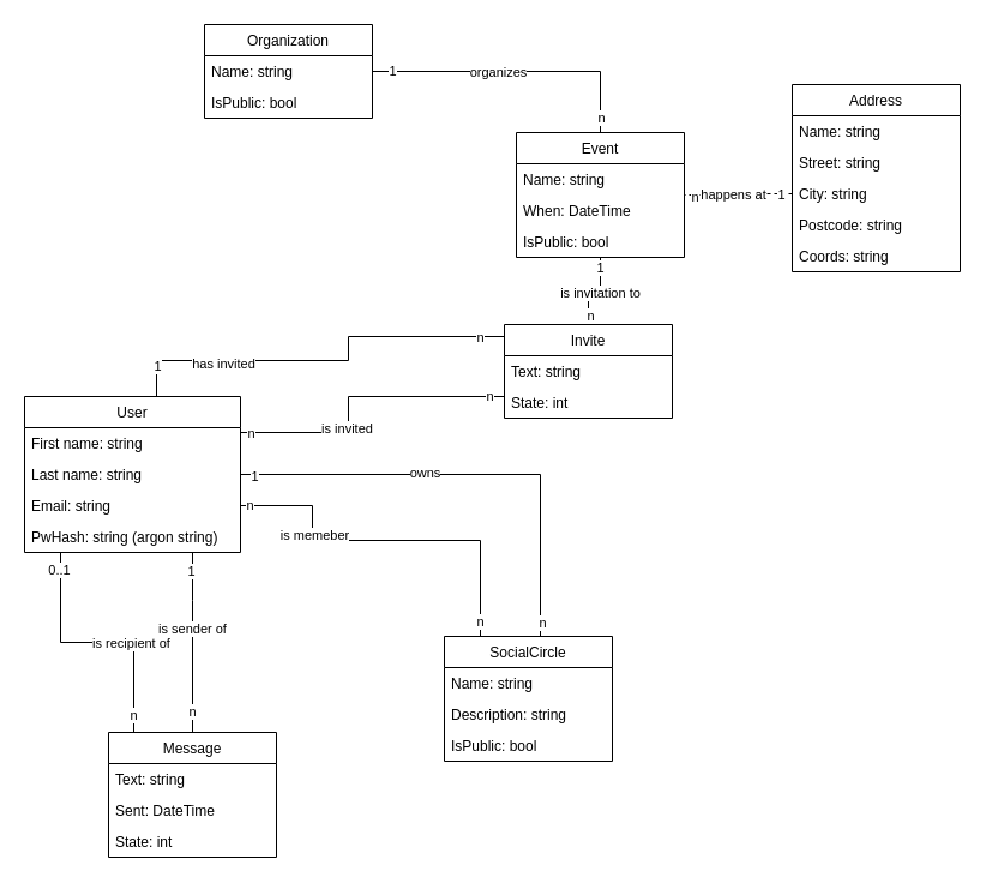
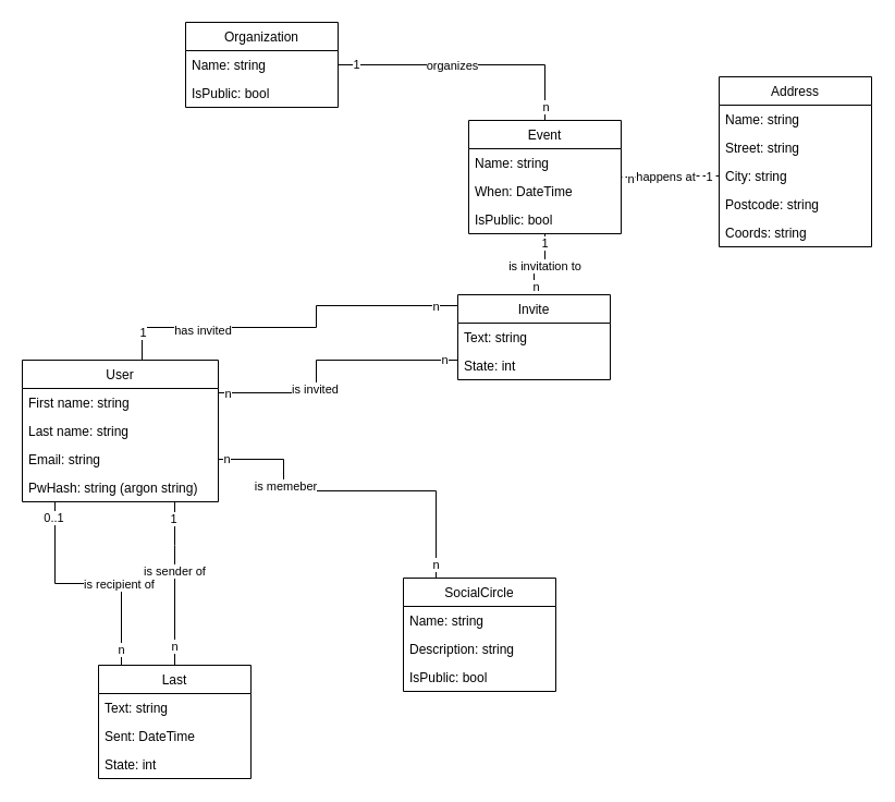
  <mxCell id="0" />
  <mxCell id="1" parent="0" />
  <mxCell id="2" style="edgeStyle=orthogonalEdgeStyle;rounded=0;orthogonalLoop=1;jettySize=auto;html=1;endArrow=none;endFill=0;" parent="1" source="18" target="52" edge="1"><mxGeometry relative="1" as="geometry"><Array as="points"><mxPoint x="130" y="300" /><mxPoint x="290" y="300" /><mxPoint x="290" y="280" /></Array></mxGeometry></mxCell>
  <mxCell id="3" value="has invited" style="edgeLabel;html=1;align=center;verticalAlign=middle;resizable=0;points=[];" parent="2" vertex="1" connectable="0"><mxGeometry x="-0.5" y="-2" relative="1" as="geometry"><mxPoint as="offset" /></mxGeometry></mxCell>
  <mxCell id="4" value="1" style="edgeLabel;html=1;align=center;verticalAlign=middle;resizable=0;points=[];" parent="2" vertex="1" connectable="0"><mxGeometry x="-0.85" relative="1" as="geometry"><mxPoint as="offset" /></mxGeometry></mxCell>
  <mxCell id="5" value="n" style="edgeLabel;html=1;align=center;verticalAlign=middle;resizable=0;points=[];" parent="2" vertex="1" connectable="0"><mxGeometry x="0.878" relative="1" as="geometry"><mxPoint as="offset" /></mxGeometry></mxCell>
  <mxCell id="6" style="edgeStyle=orthogonalEdgeStyle;rounded=0;orthogonalLoop=1;jettySize=auto;html=1;endArrow=none;endFill=0;" parent="1" source="18" target="52" edge="1"><mxGeometry relative="1" as="geometry"><Array as="points"><mxPoint x="290" y="360" /><mxPoint x="290" y="330" /></Array></mxGeometry></mxCell>
  <mxCell id="7" value="is invited" style="edgeLabel;html=1;align=center;verticalAlign=middle;resizable=0;points=[];" parent="6" vertex="1" connectable="0"><mxGeometry x="-0.248" y="2" relative="1" as="geometry"><mxPoint as="offset" /></mxGeometry></mxCell>
  <mxCell id="8" value="n" style="edgeLabel;html=1;align=center;verticalAlign=middle;resizable=0;points=[];" parent="6" vertex="1" connectable="0"><mxGeometry x="-0.936" relative="1" as="geometry"><mxPoint as="offset" /></mxGeometry></mxCell>
  <mxCell id="9" value="n" style="edgeLabel;html=1;align=center;verticalAlign=middle;resizable=0;points=[];" parent="6" vertex="1" connectable="0"><mxGeometry x="0.893" y="1" relative="1" as="geometry"><mxPoint as="offset" /></mxGeometry></mxCell>
  <mxCell id="10" style="edgeStyle=orthogonalEdgeStyle;rounded=0;orthogonalLoop=1;jettySize=auto;html=1;endArrow=none;endFill=0;" parent="1" source="18" target="38" edge="1"><mxGeometry relative="1" as="geometry"><Array as="points"><mxPoint x="160" y="500" /><mxPoint x="160" y="500" /></Array></mxGeometry></mxCell>
  <mxCell id="11" value="is sender of" style="edgeLabel;html=1;align=center;verticalAlign=middle;resizable=0;points=[];" parent="10" vertex="1" connectable="0"><mxGeometry x="-0.164" y="-1" relative="1" as="geometry"><mxPoint as="offset" /></mxGeometry></mxCell>
  <mxCell id="12" value="1" style="edgeLabel;html=1;align=center;verticalAlign=middle;resizable=0;points=[];" parent="10" vertex="1" connectable="0"><mxGeometry x="-0.8" y="-2" relative="1" as="geometry"><mxPoint as="offset" /></mxGeometry></mxCell>
  <mxCell id="13" value="n" style="edgeLabel;html=1;align=center;verticalAlign=middle;resizable=0;points=[];" parent="10" vertex="1" connectable="0"><mxGeometry x="0.76" y="-1" relative="1" as="geometry"><mxPoint as="offset" /></mxGeometry></mxCell>
  <mxCell id="14" style="edgeStyle=orthogonalEdgeStyle;rounded=0;orthogonalLoop=1;jettySize=auto;html=1;endArrow=none;endFill=0;" parent="1" edge="1"><mxGeometry relative="1" as="geometry"><mxPoint x="91" y="460" as="sourcePoint" /><mxPoint x="111" y="610" as="targetPoint" /><Array as="points"><mxPoint x="50" y="460" /><mxPoint x="50" y="535" /><mxPoint x="111" y="535" /></Array></mxGeometry></mxCell>
  <mxCell id="15" value="is recipient of" style="edgeLabel;html=1;align=center;verticalAlign=middle;resizable=0;points=[];" parent="14" vertex="1" connectable="0"><mxGeometry x="0.377" relative="1" as="geometry"><mxPoint as="offset" /></mxGeometry></mxCell>
  <mxCell id="16" value="0..1" style="edgeLabel;html=1;align=center;verticalAlign=middle;resizable=0;points=[];" parent="14" vertex="1" connectable="0"><mxGeometry x="-0.564" y="-2" relative="1" as="geometry"><mxPoint as="offset" /></mxGeometry></mxCell>
  <mxCell id="17" value="n" style="edgeLabel;html=1;align=center;verticalAlign=middle;resizable=0;points=[];" parent="14" vertex="1" connectable="0"><mxGeometry x="0.881" y="-1" relative="1" as="geometry"><mxPoint as="offset" /></mxGeometry></mxCell>
  <mxCell id="18" value="User" style="swimlane;fontStyle=0;childLayout=stackLayout;horizontal=1;startSize=26;fillColor=none;horizontalStack=0;resizeParent=1;resizeParentMax=0;resizeLast=0;collapsible=1;marginBottom=0;" parent="1" vertex="1"><mxGeometry x="20" y="330" width="180" height="130" as="geometry" /></mxCell>
  <mxCell id="19" value="First name: string" style="text;strokeColor=none;fillColor=none;align=left;verticalAlign=top;spacingLeft=4;spacingRight=4;overflow=hidden;rotatable=0;points=[[0,0.5],[1,0.5]];portConstraint=eastwest;" parent="18" vertex="1"><mxGeometry y="26" width="180" height="26" as="geometry" /></mxCell>
  <mxCell id="20" value="Last name: string" style="text;strokeColor=none;fillColor=none;align=left;verticalAlign=top;spacingLeft=4;spacingRight=4;overflow=hidden;rotatable=0;points=[[0,0.5],[1,0.5]];portConstraint=eastwest;" parent="18" vertex="1"><mxGeometry y="52" width="180" height="26" as="geometry" /></mxCell>
  <mxCell id="21" value="Email: string" style="text;strokeColor=none;fillColor=none;align=left;verticalAlign=top;spacingLeft=4;spacingRight=4;overflow=hidden;rotatable=0;points=[[0,0.5],[1,0.5]];portConstraint=eastwest;" parent="18" vertex="1"><mxGeometry y="78" width="180" height="26" as="geometry" /></mxCell>
  <mxCell id="22" value="PwHash: string (argon string)" style="text;strokeColor=none;fillColor=none;align=left;verticalAlign=top;spacingLeft=4;spacingRight=4;overflow=hidden;rotatable=0;points=[[0,0.5],[1,0.5]];portConstraint=eastwest;" parent="18" vertex="1"><mxGeometry y="104" width="180" height="26" as="geometry" /></mxCell>
  <mxCell id="23" value="SocialCircle" style="swimlane;fontStyle=0;childLayout=stackLayout;horizontal=1;startSize=26;fillColor=none;horizontalStack=0;resizeParent=1;resizeParentMax=0;resizeLast=0;collapsible=1;marginBottom=0;" parent="1" vertex="1"><mxGeometry x="370" y="530" width="140" height="104" as="geometry" /></mxCell>
  <mxCell id="24" value="Name: string" style="text;strokeColor=none;fillColor=none;align=left;verticalAlign=top;spacingLeft=4;spacingRight=4;overflow=hidden;rotatable=0;points=[[0,0.5],[1,0.5]];portConstraint=eastwest;" parent="23" vertex="1"><mxGeometry y="26" width="140" height="26" as="geometry" /></mxCell>
  <mxCell id="25" value="Description: string" style="text;strokeColor=none;fillColor=none;align=left;verticalAlign=top;spacingLeft=4;spacingRight=4;overflow=hidden;rotatable=0;points=[[0,0.5],[1,0.5]];portConstraint=eastwest;" parent="23" vertex="1"><mxGeometry y="52" width="140" height="26" as="geometry" /></mxCell>
  <mxCell id="26" value="IsPublic: bool" style="text;strokeColor=none;fillColor=none;align=left;verticalAlign=top;spacingLeft=4;spacingRight=4;overflow=hidden;rotatable=0;points=[[0,0.5],[1,0.5]];portConstraint=eastwest;" parent="23" vertex="1"><mxGeometry y="78" width="140" height="26" as="geometry" /></mxCell>
  <mxCell id="27" value="Event" style="swimlane;fontStyle=0;childLayout=stackLayout;horizontal=1;startSize=26;fillColor=none;horizontalStack=0;resizeParent=1;resizeParentMax=0;resizeLast=0;collapsible=1;marginBottom=0;" parent="1" vertex="1"><mxGeometry x="430" y="110" width="140" height="104" as="geometry" /></mxCell>
  <mxCell id="28" value="Name: string" style="text;strokeColor=none;fillColor=none;align=left;verticalAlign=top;spacingLeft=4;spacingRight=4;overflow=hidden;rotatable=0;points=[[0,0.5],[1,0.5]];portConstraint=eastwest;" parent="27" vertex="1"><mxGeometry y="26" width="140" height="26" as="geometry" /></mxCell>
  <mxCell id="29" value="When: DateTime" style="text;strokeColor=none;fillColor=none;align=left;verticalAlign=top;spacingLeft=4;spacingRight=4;overflow=hidden;rotatable=0;points=[[0,0.5],[1,0.5]];portConstraint=eastwest;" parent="27" vertex="1"><mxGeometry y="52" width="140" height="26" as="geometry" /></mxCell>
  <mxCell id="30" value="IsPublic: bool" style="text;strokeColor=none;fillColor=none;align=left;verticalAlign=top;spacingLeft=4;spacingRight=4;overflow=hidden;rotatable=0;points=[[0,0.5],[1,0.5]];portConstraint=eastwest;" parent="27" vertex="1"><mxGeometry y="78" width="140" height="26" as="geometry" /></mxCell>
  <mxCell id="31" style="edgeStyle=orthogonalEdgeStyle;rounded=0;orthogonalLoop=1;jettySize=auto;html=1;endArrow=none;endFill=0;" parent="1" source="35" target="27" edge="1"><mxGeometry relative="1" as="geometry" /></mxCell>
  <mxCell id="32" value="organizes" style="edgeLabel;html=1;align=center;verticalAlign=middle;resizable=0;points=[];" parent="31" vertex="1" connectable="0"><mxGeometry x="-0.135" relative="1" as="geometry"><mxPoint as="offset" /></mxGeometry></mxCell>
  <mxCell id="33" value="n" style="edgeLabel;html=1;align=center;verticalAlign=middle;resizable=0;points=[];" parent="31" vertex="1" connectable="0"><mxGeometry x="0.894" relative="1" as="geometry"><mxPoint as="offset" /></mxGeometry></mxCell>
  <mxCell id="34" value="1" style="edgeLabel;html=1;align=center;verticalAlign=middle;resizable=0;points=[];" parent="31" vertex="1" connectable="0"><mxGeometry x="-0.868" y="1" relative="1" as="geometry"><mxPoint as="offset" /></mxGeometry></mxCell>
  <mxCell id="35" value="Organization" style="swimlane;fontStyle=0;childLayout=stackLayout;horizontal=1;startSize=26;fillColor=none;horizontalStack=0;resizeParent=1;resizeParentMax=0;resizeLast=0;collapsible=1;marginBottom=0;" parent="1" vertex="1"><mxGeometry x="170" y="20" width="140" height="78" as="geometry" /></mxCell>
  <mxCell id="36" value="Name: string" style="text;strokeColor=none;fillColor=none;align=left;verticalAlign=top;spacingLeft=4;spacingRight=4;overflow=hidden;rotatable=0;points=[[0,0.5],[1,0.5]];portConstraint=eastwest;" parent="35" vertex="1"><mxGeometry y="26" width="140" height="26" as="geometry" /></mxCell>
  <mxCell id="37" value="IsPublic: bool" style="text;strokeColor=none;fillColor=none;align=left;verticalAlign=top;spacingLeft=4;spacingRight=4;overflow=hidden;rotatable=0;points=[[0,0.5],[1,0.5]];portConstraint=eastwest;" parent="35" vertex="1"><mxGeometry y="52" width="140" height="26" as="geometry" /></mxCell>
- <mxCell id="38" value="Message" style="swimlane;fontStyle=0;childLayout=stackLayout;horizontal=1;startSize=26;fillColor=none;horizontalStack=0;resizeParent=1;resizeParentMax=0;resizeLast=0;collapsible=1;marginBottom=0;" parent="1" vertex="1"><mxGeometry x="90" y="610" width="140" height="104" as="geometry" /></mxCell>
+ <mxCell id="38" value="Last" style="swimlane;fontStyle=0;childLayout=stackLayout;horizontal=1;startSize=26;fillColor=none;horizontalStack=0;resizeParent=1;resizeParentMax=0;resizeLast=0;collapsible=1;marginBottom=0;" parent="1" vertex="1"><mxGeometry x="90" y="610" width="140" height="104" as="geometry" /></mxCell>
  <mxCell id="39" value="Text: string" style="text;strokeColor=none;fillColor=none;align=left;verticalAlign=top;spacingLeft=4;spacingRight=4;overflow=hidden;rotatable=0;points=[[0,0.5],[1,0.5]];portConstraint=eastwest;" parent="38" vertex="1"><mxGeometry y="26" width="140" height="26" as="geometry" /></mxCell>
  <mxCell id="40" value="Sent: DateTime" style="text;strokeColor=none;fillColor=none;align=left;verticalAlign=top;spacingLeft=4;spacingRight=4;overflow=hidden;rotatable=0;points=[[0,0.5],[1,0.5]];portConstraint=eastwest;" parent="38" vertex="1"><mxGeometry y="52" width="140" height="26" as="geometry" /></mxCell>
  <mxCell id="41" value="State: int" style="text;strokeColor=none;fillColor=none;align=left;verticalAlign=top;spacingLeft=4;spacingRight=4;overflow=hidden;rotatable=0;points=[[0,0.5],[1,0.5]];portConstraint=eastwest;" parent="38" vertex="1"><mxGeometry y="78" width="140" height="26" as="geometry" /></mxCell>
  <mxCell id="42" value="Address" style="swimlane;fontStyle=0;childLayout=stackLayout;horizontal=1;startSize=26;fillColor=none;horizontalStack=0;resizeParent=1;resizeParentMax=0;resizeLast=0;collapsible=1;marginBottom=0;" parent="1" vertex="1"><mxGeometry x="660" y="70" width="140" height="156" as="geometry" /></mxCell>
  <mxCell id="43" value="Name: string" style="text;strokeColor=none;fillColor=none;align=left;verticalAlign=top;spacingLeft=4;spacingRight=4;overflow=hidden;rotatable=0;points=[[0,0.5],[1,0.5]];portConstraint=eastwest;" parent="42" vertex="1"><mxGeometry y="26" width="140" height="26" as="geometry" /></mxCell>
  <mxCell id="44" value="Street: string" style="text;strokeColor=none;fillColor=none;align=left;verticalAlign=top;spacingLeft=4;spacingRight=4;overflow=hidden;rotatable=0;points=[[0,0.5],[1,0.5]];portConstraint=eastwest;" parent="42" vertex="1"><mxGeometry y="52" width="140" height="26" as="geometry" /></mxCell>
  <mxCell id="45" value="City: string" style="text;strokeColor=none;fillColor=none;align=left;verticalAlign=top;spacingLeft=4;spacingRight=4;overflow=hidden;rotatable=0;points=[[0,0.5],[1,0.5]];portConstraint=eastwest;" parent="42" vertex="1"><mxGeometry y="78" width="140" height="26" as="geometry" /></mxCell>
  <mxCell id="46" value="Postcode: string" style="text;strokeColor=none;fillColor=none;align=left;verticalAlign=top;spacingLeft=4;spacingRight=4;overflow=hidden;rotatable=0;points=[[0,0.5],[1,0.5]];portConstraint=eastwest;" parent="42" vertex="1"><mxGeometry y="104" width="140" height="26" as="geometry" /></mxCell>
  <mxCell id="47" value="Coords: string" style="text;strokeColor=none;fillColor=none;align=left;verticalAlign=top;spacingLeft=4;spacingRight=4;overflow=hidden;rotatable=0;points=[[0,0.5],[1,0.5]];portConstraint=eastwest;" parent="42" vertex="1"><mxGeometry y="130" width="140" height="26" as="geometry" /></mxCell>
  <mxCell id="48" style="edgeStyle=orthogonalEdgeStyle;rounded=0;orthogonalLoop=1;jettySize=auto;html=1;endArrow=none;endFill=0;" parent="1" source="52" target="27" edge="1"><mxGeometry relative="1" as="geometry" /></mxCell>
  <mxCell id="49" value="is invitation to" style="edgeLabel;html=1;align=center;verticalAlign=middle;resizable=0;points=[];" parent="48" vertex="1" connectable="0"><mxGeometry x="0.122" y="-1" relative="1" as="geometry"><mxPoint as="offset" /></mxGeometry></mxCell>
  <mxCell id="50" value="1" style="edgeLabel;html=1;align=center;verticalAlign=middle;resizable=0;points=[];" parent="48" vertex="1" connectable="0"><mxGeometry x="0.756" y="1" relative="1" as="geometry"><mxPoint as="offset" /></mxGeometry></mxCell>
  <mxCell id="51" value="n" style="edgeLabel;html=1;align=center;verticalAlign=middle;resizable=0;points=[];" parent="48" vertex="1" connectable="0"><mxGeometry x="-0.759" y="-1" relative="1" as="geometry"><mxPoint as="offset" /></mxGeometry></mxCell>
  <mxCell id="52" value="Invite" style="swimlane;fontStyle=0;childLayout=stackLayout;horizontal=1;startSize=26;fillColor=none;horizontalStack=0;resizeParent=1;resizeParentMax=0;resizeLast=0;collapsible=1;marginBottom=0;" parent="1" vertex="1"><mxGeometry x="420" y="270" width="140" height="78" as="geometry" /></mxCell>
  <mxCell id="53" value="Text: string" style="text;strokeColor=none;fillColor=none;align=left;verticalAlign=top;spacingLeft=4;spacingRight=4;overflow=hidden;rotatable=0;points=[[0,0.5],[1,0.5]];portConstraint=eastwest;" parent="52" vertex="1"><mxGeometry y="26" width="140" height="26" as="geometry" /></mxCell>
  <mxCell id="54" value="State: int" style="text;strokeColor=none;fillColor=none;align=left;verticalAlign=top;spacingLeft=4;spacingRight=4;overflow=hidden;rotatable=0;points=[[0,0.5],[1,0.5]];portConstraint=eastwest;" parent="52" vertex="1"><mxGeometry y="52" width="140" height="26" as="geometry" /></mxCell>
- <mxCell id="55" style="edgeStyle=orthogonalEdgeStyle;rounded=0;orthogonalLoop=1;jettySize=auto;html=1;endArrow=none;endFill=0;" parent="1" source="20" target="23" edge="1"><mxGeometry relative="1" as="geometry"><Array as="points"><mxPoint x="450" y="395" /></Array></mxGeometry></mxCell>
- <mxCell id="56" value="owns" style="edgeLabel;html=1;align=center;verticalAlign=middle;resizable=0;points=[];" parent="55" vertex="1" connectable="0"><mxGeometry x="-0.207" y="2" relative="1" as="geometry"><mxPoint as="offset" /></mxGeometry></mxCell>
- <mxCell id="57" value="1" style="edgeLabel;html=1;align=center;verticalAlign=middle;resizable=0;points=[];" parent="55" vertex="1" connectable="0"><mxGeometry x="-0.941" y="-1" relative="1" as="geometry"><mxPoint as="offset" /></mxGeometry></mxCell>
- <mxCell id="58" value="n" style="edgeLabel;html=1;align=center;verticalAlign=middle;resizable=0;points=[];" parent="55" vertex="1" connectable="0"><mxGeometry x="0.938" y="1" relative="1" as="geometry"><mxPoint as="offset" /></mxGeometry></mxCell>
  <mxCell id="59" style="edgeStyle=orthogonalEdgeStyle;rounded=0;orthogonalLoop=1;jettySize=auto;html=1;endArrow=none;endFill=0;" parent="1" source="21" target="23" edge="1"><mxGeometry relative="1" as="geometry"><Array as="points"><mxPoint x="260" y="421" /><mxPoint x="260" y="450" /><mxPoint x="400" y="450" /></Array></mxGeometry></mxCell>
  <mxCell id="60" value="is memeber" style="edgeLabel;html=1;align=center;verticalAlign=middle;resizable=0;points=[];" parent="59" vertex="1" connectable="0"><mxGeometry x="-0.459" y="1" relative="1" as="geometry"><mxPoint as="offset" /></mxGeometry></mxCell>
  <mxCell id="61" value="n" style="edgeLabel;html=1;align=center;verticalAlign=middle;resizable=0;points=[];" parent="59" vertex="1" connectable="0"><mxGeometry x="-0.952" y="1" relative="1" as="geometry"><mxPoint as="offset" /></mxGeometry></mxCell>
  <mxCell id="62" value="n" style="edgeLabel;html=1;align=center;verticalAlign=middle;resizable=0;points=[];" parent="59" vertex="1" connectable="0"><mxGeometry x="0.916" y="-1" relative="1" as="geometry"><mxPoint as="offset" /></mxGeometry></mxCell>
  <mxCell id="63" style="edgeStyle=orthogonalEdgeStyle;rounded=0;orthogonalLoop=1;jettySize=auto;html=1;endArrow=none;endFill=0;dashed=1;" parent="1" source="45" target="27" edge="1"><mxGeometry relative="1" as="geometry" /></mxCell>
  <mxCell id="64" value="happens at" style="edgeLabel;html=1;align=center;verticalAlign=middle;resizable=0;points=[];" parent="63" vertex="1" connectable="0"><mxGeometry x="0.333" y="-2" relative="1" as="geometry"><mxPoint x="10" y="1" as="offset" /></mxGeometry></mxCell>
  <mxCell id="65" value="1" style="edgeLabel;html=1;align=center;verticalAlign=middle;resizable=0;points=[];" parent="63" vertex="1" connectable="0"><mxGeometry x="-0.775" relative="1" as="geometry"><mxPoint as="offset" /></mxGeometry></mxCell>
  <mxCell id="66" value="n" style="edgeLabel;html=1;align=center;verticalAlign=middle;resizable=0;points=[];" parent="63" vertex="1" connectable="0"><mxGeometry x="0.827" y="1" relative="1" as="geometry"><mxPoint as="offset" /></mxGeometry></mxCell>
